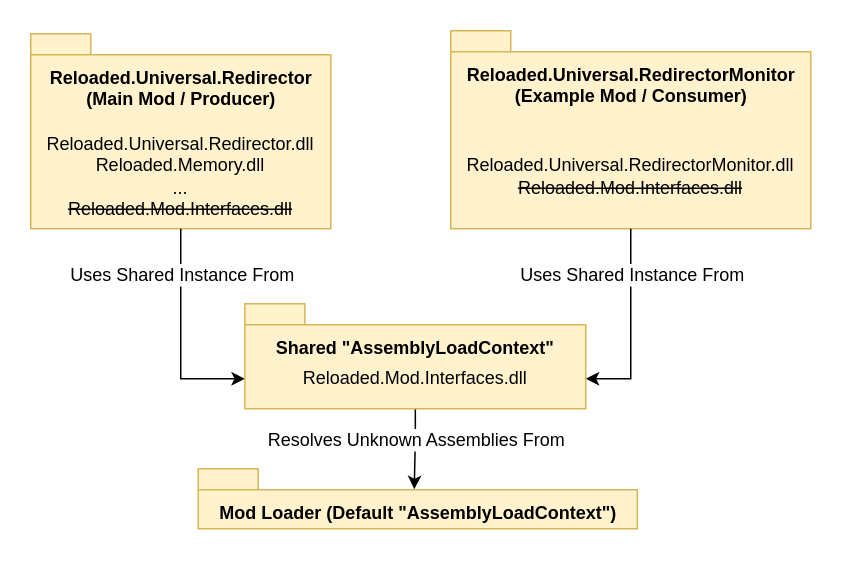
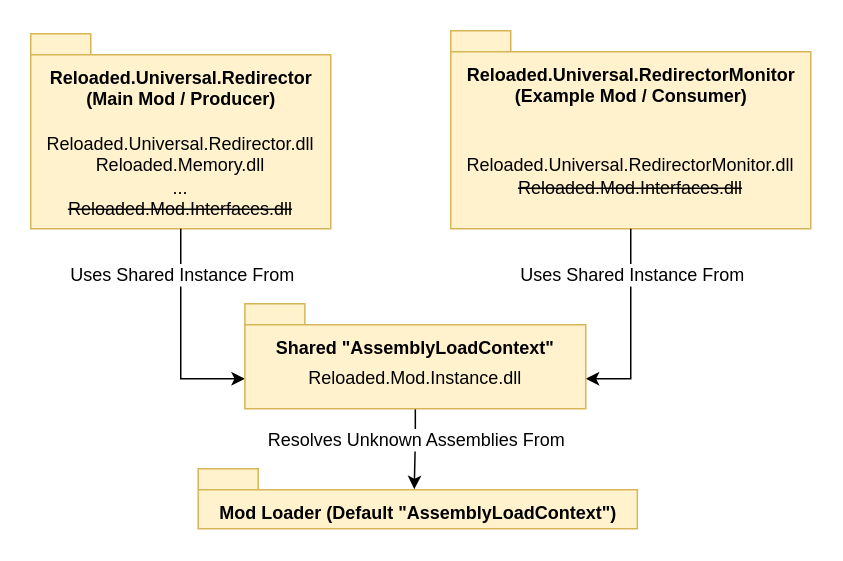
  <mxCell id="0" />
  <mxCell id="1" parent="0" />
  <mxCell id="2" value="Reloaded.Universal.Redirector&lt;br&gt;(Main Mod / Producer)" style="shape=folder;fontStyle=1;spacingTop=10;tabWidth=40;tabHeight=14;tabPosition=left;html=1;fillColor=#fff2cc;strokeColor=#d6b656;spacing=8;align=center;labelPosition=center;verticalLabelPosition=middle;verticalAlign=top;" parent="1" vertex="1"><mxGeometry x="20" y="22" width="200" height="130" as="geometry" /></mxCell>
  <mxCell id="3" value="Reloaded.Universal.RedirectorMonitor &lt;br&gt;(Example Mod / Consumer)" style="shape=folder;fontStyle=1;spacingTop=10;tabWidth=40;tabHeight=14;tabPosition=left;html=1;fillColor=#fff2cc;strokeColor=#d6b656;spacing=8;align=center;labelPosition=center;verticalLabelPosition=middle;verticalAlign=top;" parent="1" vertex="1"><mxGeometry x="300" y="20" width="240" height="132" as="geometry" /></mxCell>
  <mxCell id="4" value="Mod Loader (Default &quot;AssemblyLoadContext&quot;)" style="shape=folder;fontStyle=1;spacingTop=10;tabWidth=40;tabHeight=14;tabPosition=left;html=1;fillColor=#fff2cc;strokeColor=#d6b656;spacing=8;align=center;labelPosition=center;verticalLabelPosition=middle;verticalAlign=top;" parent="1" vertex="1"><mxGeometry x="131.63" y="312" width="292.75" height="40" as="geometry" /></mxCell>
  <mxCell id="5" value="&lt;span style=&quot;color: rgba(0 , 0 , 0 , 0) ; font-family: monospace ; font-size: 0px&quot;&gt;%3CmxGraphModel%3E%3Croot%3E%3CmxCell%20id%3D%220%22%2F%3E%3CmxCell%20id%3D%221%22%20parent%3D%220%22%2F%3E%3CmxCell%20id%3D%222%22%20value%3D%22Redirector%22%20style%3D%22shape%3Dfolder%3BfontStyle%3D1%3BspacingTop%3D10%3BtabWidth%3D40%3BtabHeight%3D14%3BtabPosition%3Dleft%3Bhtml%3D1%3BfillColor%3D%23d0cee2%3BstrokeColor%3D%2356517e%3Bspacing%3D8%3Balign%3Dcenter%3BlabelPosition%3Dcenter%3BverticalLabelPosition%3Dmiddle%3BverticalAlign%3Dtop%3BwhiteSpace%3Dwrap%3B%22%20vertex%3D%221%22%20parent%3D%221%22%3E%3CmxGeometry%20x%3D%22300%22%20y%3D%22330%22%20width%3D%22140%22%20height%3D%2257%22%20as%3D%22geometry%22%2F%3E%3C%2FmxCell%3E%3C%2Froot%3E%3C%2FmxGraphModel%3E&lt;/span&gt;" style="text;html=1;align=center;verticalAlign=middle;resizable=0;points=[];autosize=1;" parent="1" vertex="1"><mxGeometry x="268" y="154" width="20" height="20" as="geometry" /></mxCell>
  <mxCell id="6" style="edgeStyle=orthogonalEdgeStyle;rounded=0;orthogonalLoop=1;jettySize=auto;html=1;exitX=0.5;exitY=1;exitDx=0;exitDy=0;entryX=0;entryY=0.5;entryDx=0;entryDy=0;fontSize=12;" edge="1" parent="1" source="8" target="16"><mxGeometry relative="1" as="geometry" /></mxCell>
  <mxCell id="7" value="Uses Shared Instance From" style="edgeLabel;html=1;align=center;verticalAlign=middle;resizable=0;points=[];fontSize=12;" vertex="1" connectable="0" parent="6"><mxGeometry x="-0.423" y="2" relative="1" as="geometry"><mxPoint x="-2" y="-11" as="offset" /></mxGeometry></mxCell>
  <mxCell id="8" value="Reloaded.Universal.Redirector.dll&lt;br&gt;Reloaded.Memory.dll&lt;br&gt;...&lt;br&gt;&lt;strike&gt;Reloaded.Mod.Interfaces.dll&lt;/strike&gt;" style="text;html=1;strokeColor=none;fillColor=none;align=center;verticalAlign=middle;whiteSpace=wrap;rounded=0;" vertex="1" parent="1"><mxGeometry x="20" y="82" width="200" height="70" as="geometry" /></mxCell>
  <mxCell id="9" style="edgeStyle=orthogonalEdgeStyle;rounded=0;orthogonalLoop=1;jettySize=auto;html=1;exitX=0.5;exitY=1;exitDx=0;exitDy=0;entryX=1;entryY=0.5;entryDx=0;entryDy=0;fontSize=12;" edge="1" parent="1" source="11" target="16"><mxGeometry relative="1" as="geometry" /></mxCell>
  <mxCell id="10" value="Uses Shared Instance From" style="edgeLabel;html=1;align=center;verticalAlign=middle;resizable=0;points=[];fontSize=12;" vertex="1" connectable="0" parent="9"><mxGeometry x="-0.472" y="1" relative="1" as="geometry"><mxPoint x="-1" y="-4" as="offset" /></mxGeometry></mxCell>
  <mxCell id="11" value="&lt;font style=&quot;font-size: 12px&quot;&gt;Reloaded.Universal.RedirectorMonitor.dll&lt;br&gt;&lt;strike&gt;Reloaded.Mod.Interfaces.dll&lt;/strike&gt;&lt;/font&gt;" style="text;html=1;strokeColor=none;fillColor=none;align=center;verticalAlign=middle;whiteSpace=wrap;rounded=0;" vertex="1" parent="1"><mxGeometry x="300" y="82" width="240" height="70" as="geometry" /></mxCell>
  <mxCell id="12" style="edgeStyle=orthogonalEdgeStyle;rounded=0;orthogonalLoop=1;jettySize=auto;html=1;exitX=0.5;exitY=1;exitDx=0;exitDy=0;exitPerimeter=0;fontSize=12;" edge="1" parent="1" source="15"><mxGeometry relative="1" as="geometry"><mxPoint x="276.103" y="272.207" as="targetPoint" /></mxGeometry></mxCell>
  <mxCell id="13" style="edgeStyle=orthogonalEdgeStyle;rounded=0;orthogonalLoop=1;jettySize=auto;html=1;exitX=0.5;exitY=1;exitDx=0;exitDy=0;exitPerimeter=0;entryX=0.492;entryY=0.341;entryDx=0;entryDy=0;entryPerimeter=0;fontSize=12;" edge="1" parent="1" source="15" target="4"><mxGeometry relative="1" as="geometry" /></mxCell>
  <mxCell id="14" value="Resolves Unknown Assemblies From" style="edgeLabel;html=1;align=center;verticalAlign=middle;resizable=0;points=[];fontSize=12;" vertex="1" connectable="0" parent="13"><mxGeometry x="-0.023" y="-1" relative="1" as="geometry"><mxPoint x="2" y="-6" as="offset" /></mxGeometry></mxCell>
  <mxCell id="15" value="Shared &quot;AssemblyLoadContext&quot;" style="shape=folder;fontStyle=1;spacingTop=10;tabWidth=40;tabHeight=14;tabPosition=left;html=1;fillColor=#fff2cc;strokeColor=#d6b656;spacing=8;align=center;labelPosition=center;verticalLabelPosition=middle;verticalAlign=top;" vertex="1" parent="1"><mxGeometry x="162.75" y="202" width="227.25" height="70" as="geometry" /></mxCell>
- <mxCell id="16" value="Reloaded.Mod.Interfaces.dll" style="text;html=1;strokeColor=none;fillColor=none;align=center;verticalAlign=middle;whiteSpace=wrap;rounded=0;" vertex="1" parent="1"><mxGeometry x="162.75" y="242" width="227.25" height="20" as="geometry" /></mxCell>
+ <mxCell id="16" value="Reloaded.Mod.Instance.dll" style="text;html=1;strokeColor=none;fillColor=none;align=center;verticalAlign=middle;whiteSpace=wrap;rounded=0;" vertex="1" parent="1"><mxGeometry x="162.75" y="242" width="227.25" height="20" as="geometry" /></mxCell>
